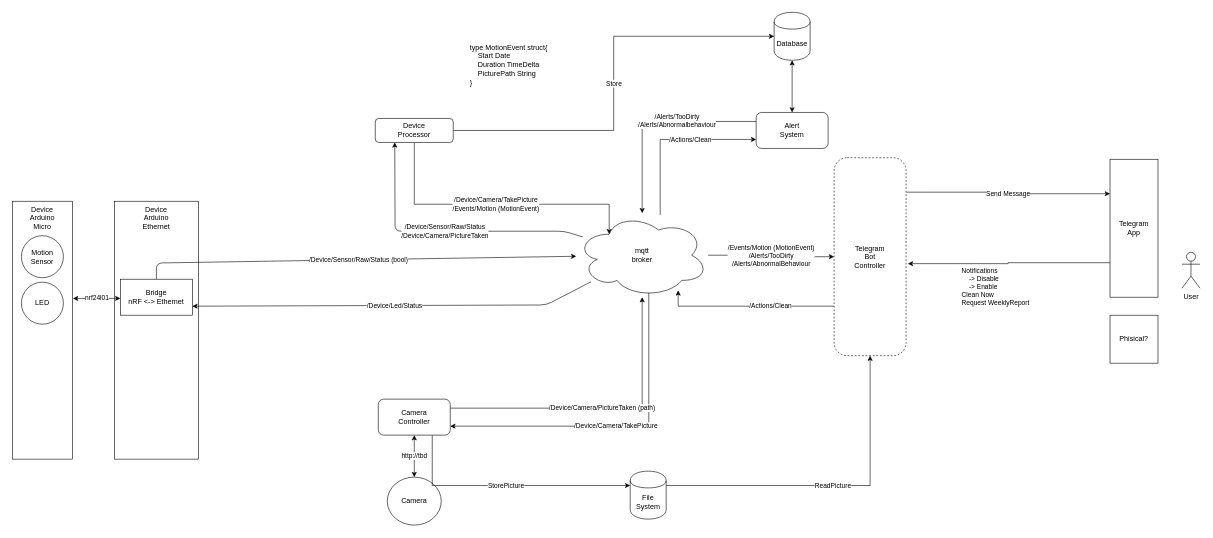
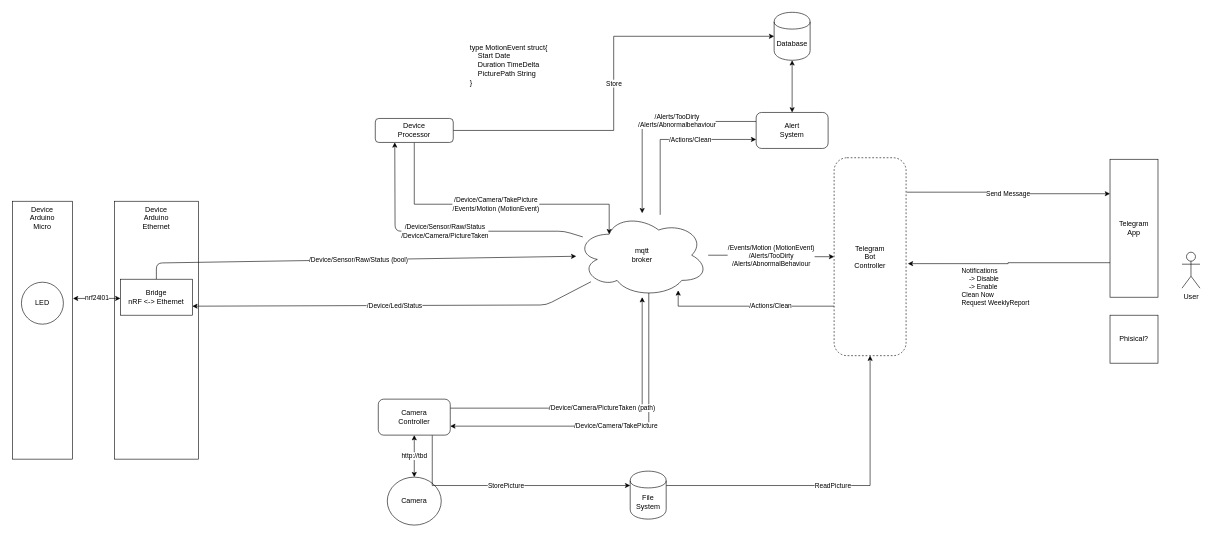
  <mxCell id="0" />
  <mxCell id="1" parent="0" />
  <mxCell id="2" value="&lt;div&gt;Device&lt;/div&gt;&lt;div&gt;Arduino&lt;/div&gt;&lt;div&gt;Ethernet&lt;br&gt;&lt;/div&gt;" style="rounded=0;whiteSpace=wrap;html=1;align=center;verticalAlign=top;" vertex="1" parent="1"><mxGeometry x="190" y="335" width="140" height="430" as="geometry" /></mxCell>
  <mxCell id="3" value="&lt;div&gt;/Device/Camera/TakePicture&lt;br&gt;&lt;/div&gt;&lt;div&gt;/Events/Motion (MotionEvent)&lt;/div&gt;" style="edgeStyle=orthogonalEdgeStyle;rounded=0;orthogonalLoop=1;jettySize=auto;html=1;exitX=0.5;exitY=1;exitDx=0;exitDy=0;entryX=0.25;entryY=0.25;entryDx=0;entryDy=0;entryPerimeter=0;startArrow=none;startFill=0;" edge="1" parent="1" source="5" target="17"><mxGeometry relative="1" as="geometry"><Array as="points"><mxPoint x="690" y="340" /><mxPoint x="1015" y="340" /></Array></mxGeometry></mxCell>
  <mxCell id="4" value="Store" style="edgeStyle=orthogonalEdgeStyle;rounded=0;orthogonalLoop=1;jettySize=auto;html=1;exitX=1;exitY=0.5;exitDx=0;exitDy=0;entryX=0;entryY=0.5;entryDx=0;entryDy=0;startArrow=none;startFill=0;" edge="1" parent="1" source="5" target="34"><mxGeometry relative="1" as="geometry" /></mxCell>
  <mxCell id="5" value="&lt;div&gt;Device&lt;/div&gt;&lt;div&gt;Processor&lt;br&gt;&lt;/div&gt;" style="rounded=1;whiteSpace=wrap;html=1;" vertex="1" parent="1"><mxGeometry x="625" y="197" width="130" height="40" as="geometry" /></mxCell>
  <mxCell id="6" value="&lt;div&gt;Device&lt;/div&gt;&lt;div&gt;Arduino&lt;br&gt;&lt;/div&gt;&lt;div&gt;Micro&lt;br&gt;&lt;/div&gt;" style="rounded=0;whiteSpace=wrap;html=1;align=center;verticalAlign=top;" vertex="1" parent="1"><mxGeometry x="20" y="335" width="100" height="430" as="geometry" /></mxCell>
- <mxCell id="7" value="&lt;div&gt;Motion&lt;/div&gt;&lt;div&gt;Sensor&lt;/div&gt;" style="ellipse;whiteSpace=wrap;html=1;aspect=fixed;" vertex="1" parent="1"><mxGeometry x="35" y="392.5" width="70" height="70" as="geometry" /></mxCell>
  <mxCell id="8" value="User" style="shape=umlActor;verticalLabelPosition=bottom;labelBackgroundColor=#ffffff;verticalAlign=top;html=1;outlineConnect=0;" vertex="1" parent="1"><mxGeometry x="1970" y="420" width="30" height="60" as="geometry" /></mxCell>
  <mxCell id="9" value="Phisical?" style="whiteSpace=wrap;html=1;aspect=fixed;" vertex="1" parent="1"><mxGeometry x="1850" y="525" width="80" height="80" as="geometry" /></mxCell>
  <mxCell id="10" value="/Device/Sensor/Raw/Status (bool)" style="endArrow=classic;html=1;exitX=0.5;exitY=0;exitDx=0;exitDy=0;" edge="1" parent="1" source="32" target="17"><mxGeometry width="50" height="50" relative="1" as="geometry"><mxPoint x="410" y="425" as="sourcePoint" /><mxPoint x="650" y="425" as="targetPoint" /><Array as="points"><mxPoint x="260" y="438" /></Array></mxGeometry></mxCell>
  <mxCell id="11" value="&lt;div&gt;type MotionEvent struct{&lt;/div&gt;&lt;div&gt;&amp;nbsp;&amp;nbsp;&amp;nbsp; Start Date&lt;/div&gt;&lt;div&gt;&amp;nbsp;&amp;nbsp;&amp;nbsp; Duration TimeDelta&lt;/div&gt;&lt;div&gt;&amp;nbsp;&amp;nbsp;&amp;nbsp; PicturePath String&lt;br&gt;&lt;/div&gt;&lt;div&gt;}&lt;br&gt;&lt;/div&gt;" style="text;html=1;strokeColor=none;fillColor=none;align=left;verticalAlign=top;whiteSpace=wrap;rounded=0;" vertex="1" parent="1"><mxGeometry x="781" y="65" width="230" height="70" as="geometry" /></mxCell>
  <mxCell id="12" value="Camera" style="ellipse;whiteSpace=wrap;html=1;align=center;" vertex="1" parent="1"><mxGeometry x="645" y="795" width="90" height="80" as="geometry" /></mxCell>
  <mxCell id="13" value="LED" style="ellipse;whiteSpace=wrap;html=1;aspect=fixed;" vertex="1" parent="1"><mxGeometry x="35" y="470" width="70" height="70" as="geometry" /></mxCell>
  <mxCell id="14" value="/Device/Camera/TakePicture" style="edgeStyle=orthogonalEdgeStyle;rounded=0;orthogonalLoop=1;jettySize=auto;html=1;exitX=0.55;exitY=0.95;exitDx=0;exitDy=0;exitPerimeter=0;entryX=1;entryY=0.75;entryDx=0;entryDy=0;startArrow=none;startFill=0;" edge="1" parent="1" source="17" target="25"><mxGeometry relative="1" as="geometry"><Array as="points"><mxPoint x="1081" y="710" /></Array></mxGeometry></mxCell>
  <mxCell id="15" value="&lt;div&gt;/Events/Motion (MotionEvent)&lt;/div&gt;&lt;div&gt;/Alerts/TooDirty&lt;/div&gt;&lt;div&gt;/Alerts/AbnormalBehaviour&lt;br&gt;&lt;/div&gt;" style="edgeStyle=orthogonalEdgeStyle;rounded=0;orthogonalLoop=1;jettySize=auto;html=1;startArrow=none;startFill=0;" edge="1" parent="1" source="17" target="28"><mxGeometry relative="1" as="geometry" /></mxCell>
  <mxCell id="16" value="/Actions/Clean" style="edgeStyle=orthogonalEdgeStyle;rounded=0;orthogonalLoop=1;jettySize=auto;html=1;startArrow=none;startFill=0;align=center;verticalAlign=middle;entryX=0;entryY=0.75;entryDx=0;entryDy=0;" edge="1" parent="1" source="17" target="37"><mxGeometry x="-0.12" y="-50" relative="1" as="geometry"><Array as="points"><mxPoint x="1100" y="232" /></Array><mxPoint x="50" y="-50" as="offset" /></mxGeometry></mxCell>
  <mxCell id="17" value="&lt;div&gt;mqtt&lt;/div&gt;&lt;div&gt;broker&lt;br&gt;&lt;/div&gt;" style="ellipse;shape=cloud;whiteSpace=wrap;html=1;align=center;" vertex="1" parent="1"><mxGeometry x="960" y="355" width="220" height="140" as="geometry" /></mxCell>
  <mxCell id="18" value="/Device/Led/Status" style="endArrow=classic;html=1;entryX=1;entryY=0.75;entryDx=0;entryDy=0;" edge="1" parent="1" source="17" target="32"><mxGeometry width="50" height="50" relative="1" as="geometry"><mxPoint x="470" y="835" as="sourcePoint" /><mxPoint x="440" y="540" as="targetPoint" /><Array as="points"><mxPoint x="910" y="508" /></Array></mxGeometry></mxCell>
  <mxCell id="19" value="&lt;div&gt;/Device/Sensor/Raw/Status&lt;br&gt;/Device/Camera/PictureTaken&lt;br&gt;&lt;/div&gt;" style="endArrow=classic;html=1;entryX=0.25;entryY=1;entryDx=0;entryDy=0;" edge="1" parent="1" source="17" target="5"><mxGeometry width="50" height="50" relative="1" as="geometry"><mxPoint x="870" y="405" as="sourcePoint" /><mxPoint x="920" y="355" as="targetPoint" /><Array as="points"><mxPoint x="940" y="385" /><mxPoint x="658" y="385" /></Array></mxGeometry></mxCell>
  <mxCell id="20" value="ReadPicture" style="edgeStyle=orthogonalEdgeStyle;rounded=0;orthogonalLoop=1;jettySize=auto;html=1;exitX=1;exitY=0.3;exitDx=0;exitDy=0;entryX=0.5;entryY=1;entryDx=0;entryDy=0;startArrow=none;startFill=0;" edge="1" parent="1" source="21" target="28"><mxGeometry relative="1" as="geometry" /></mxCell>
  <mxCell id="21" value="&lt;div&gt;File&lt;/div&gt;&lt;div&gt;System&lt;br&gt;&lt;/div&gt;" style="shape=cylinder;whiteSpace=wrap;html=1;boundedLbl=1;backgroundOutline=1;align=center;" vertex="1" parent="1"><mxGeometry x="1050" y="785" width="60" height="80" as="geometry" /></mxCell>
  <mxCell id="22" value="http://tbd" style="edgeStyle=orthogonalEdgeStyle;rounded=0;orthogonalLoop=1;jettySize=auto;html=1;exitX=0.5;exitY=1;exitDx=0;exitDy=0;startArrow=classic;startFill=1;" edge="1" parent="1" source="25" target="12"><mxGeometry relative="1" as="geometry" /></mxCell>
  <mxCell id="23" value="/Device/Camera/PictureTaken (path)" style="edgeStyle=orthogonalEdgeStyle;rounded=0;orthogonalLoop=1;jettySize=auto;html=1;exitX=1;exitY=0.25;exitDx=0;exitDy=0;startArrow=none;startFill=0;" edge="1" parent="1" source="25" target="17"><mxGeometry relative="1" as="geometry" /></mxCell>
  <mxCell id="24" value="StorePicture" style="edgeStyle=orthogonalEdgeStyle;rounded=0;orthogonalLoop=1;jettySize=auto;html=1;exitX=0.75;exitY=1;exitDx=0;exitDy=0;entryX=0;entryY=0.3;entryDx=0;entryDy=0;startArrow=none;startFill=0;" edge="1" parent="1" source="25" target="21"><mxGeometry relative="1" as="geometry" /></mxCell>
  <mxCell id="25" value="&lt;div&gt;Camera&lt;/div&gt;&lt;div&gt;Controller&lt;br&gt;&lt;/div&gt;" style="rounded=1;whiteSpace=wrap;html=1;align=center;" vertex="1" parent="1"><mxGeometry x="630" y="665" width="120" height="60" as="geometry" /></mxCell>
  <mxCell id="26" value="Send Message" style="edgeStyle=orthogonalEdgeStyle;rounded=0;orthogonalLoop=1;jettySize=auto;html=1;exitX=1.008;exitY=0.174;exitDx=0;exitDy=0;entryX=0;entryY=0.25;entryDx=0;entryDy=0;startArrow=none;startFill=0;exitPerimeter=0;" edge="1" parent="1" source="28" target="30"><mxGeometry relative="1" as="geometry" /></mxCell>
  <mxCell id="27" value="/Actions/Clean" style="edgeStyle=orthogonalEdgeStyle;rounded=0;orthogonalLoop=1;jettySize=auto;html=1;exitX=0;exitY=0.75;exitDx=0;exitDy=0;startArrow=none;startFill=0;align=left;" edge="1" parent="1" source="28" target="17"><mxGeometry relative="1" as="geometry"><Array as="points"><mxPoint x="1130" y="510" /></Array></mxGeometry></mxCell>
  <mxCell id="28" value="&lt;div&gt;Telegram&lt;/div&gt;&lt;div&gt;Bot&lt;/div&gt;&lt;div&gt;Controller&lt;br&gt;&lt;/div&gt;" style="rounded=1;whiteSpace=wrap;html=1;align=center;arcSize=18;dashed=1;" vertex="1" parent="1"><mxGeometry x="1390" y="262.5" width="120" height="330" as="geometry" /></mxCell>
  <mxCell id="29" value="&lt;div&gt;Notifications &lt;br&gt;&lt;/div&gt;&lt;div align=&quot;left&quot;&gt;&amp;nbsp;&amp;nbsp;&amp;nbsp; -&amp;gt; Disable&lt;/div&gt;&lt;div align=&quot;left&quot;&gt;&amp;nbsp;&amp;nbsp;&amp;nbsp; -&amp;gt; Enable&lt;br&gt;&lt;/div&gt;&lt;div&gt;Clean Now&lt;/div&gt;&lt;div&gt;Request WeeklyReport&lt;br&gt;&lt;/div&gt;" style="edgeStyle=orthogonalEdgeStyle;rounded=0;orthogonalLoop=1;jettySize=auto;html=1;exitX=0;exitY=0.75;exitDx=0;exitDy=0;entryX=1.025;entryY=0.535;entryDx=0;entryDy=0;entryPerimeter=0;startArrow=none;startFill=0;align=left;verticalAlign=top;" edge="1" parent="1" source="30" target="28"><mxGeometry x="0.485" relative="1" as="geometry"><mxPoint as="offset" /></mxGeometry></mxCell>
  <mxCell id="30" value="&lt;div&gt;Telegram&lt;/div&gt;&lt;div&gt;App&lt;br&gt;&lt;/div&gt;" style="rounded=0;whiteSpace=wrap;html=1;align=center;" vertex="1" parent="1"><mxGeometry x="1850" y="265" width="80" height="230" as="geometry" /></mxCell>
  <mxCell id="31" value="nrf24l01" style="endArrow=classic;html=1;exitX=1.01;exitY=0.377;exitDx=0;exitDy=0;exitPerimeter=0;startArrow=classic;startFill=1;" edge="1" parent="1" source="6"><mxGeometry width="50" height="50" relative="1" as="geometry"><mxPoint x="150" y="505" as="sourcePoint" /><mxPoint x="200" y="497" as="targetPoint" /></mxGeometry></mxCell>
  <mxCell id="32" value="&lt;div&gt;Bridge &lt;br&gt;&lt;/div&gt;&lt;div&gt;nRF &amp;lt;-&amp;gt; Ethernet&lt;br&gt;&lt;/div&gt;" style="rounded=0;whiteSpace=wrap;html=1;align=center;" vertex="1" parent="1"><mxGeometry x="200" y="465" width="120" height="60" as="geometry" /></mxCell>
  <mxCell id="33" style="edgeStyle=orthogonalEdgeStyle;rounded=0;orthogonalLoop=1;jettySize=auto;html=1;startArrow=classic;startFill=1;" edge="1" parent="1" source="34" target="37"><mxGeometry relative="1" as="geometry" /></mxCell>
  <mxCell id="34" value="Database" style="shape=cylinder;whiteSpace=wrap;html=1;boundedLbl=1;backgroundOutline=1;align=center;" vertex="1" parent="1"><mxGeometry x="1290" y="20" width="60" height="80" as="geometry" /></mxCell>
  <mxCell id="35" style="edgeStyle=orthogonalEdgeStyle;rounded=0;orthogonalLoop=1;jettySize=auto;html=1;startArrow=none;startFill=0;exitX=0;exitY=0.25;exitDx=0;exitDy=0;" edge="1" parent="1" source="37" target="17"><mxGeometry relative="1" as="geometry" /></mxCell>
  <mxCell id="36" value="&lt;div&gt;/Alerts/TooDirty&lt;/div&gt;&lt;div&gt;/Alerts/Abnormalbehaviour&lt;br&gt;&lt;/div&gt;" style="text;html=1;resizable=0;points=[];align=center;verticalAlign=middle;labelBackgroundColor=#ffffff;fontSize=11;" vertex="1" connectable="0" parent="35"><mxGeometry x="-0.225" y="-2" relative="1" as="geometry"><mxPoint as="offset" /></mxGeometry></mxCell>
  <mxCell id="37" value="&lt;div&gt;Alert&lt;/div&gt;&lt;div&gt;System&lt;br&gt;&lt;/div&gt;" style="rounded=1;whiteSpace=wrap;html=1;align=center;" vertex="1" parent="1"><mxGeometry x="1260" y="187" width="120" height="60" as="geometry" /></mxCell>
